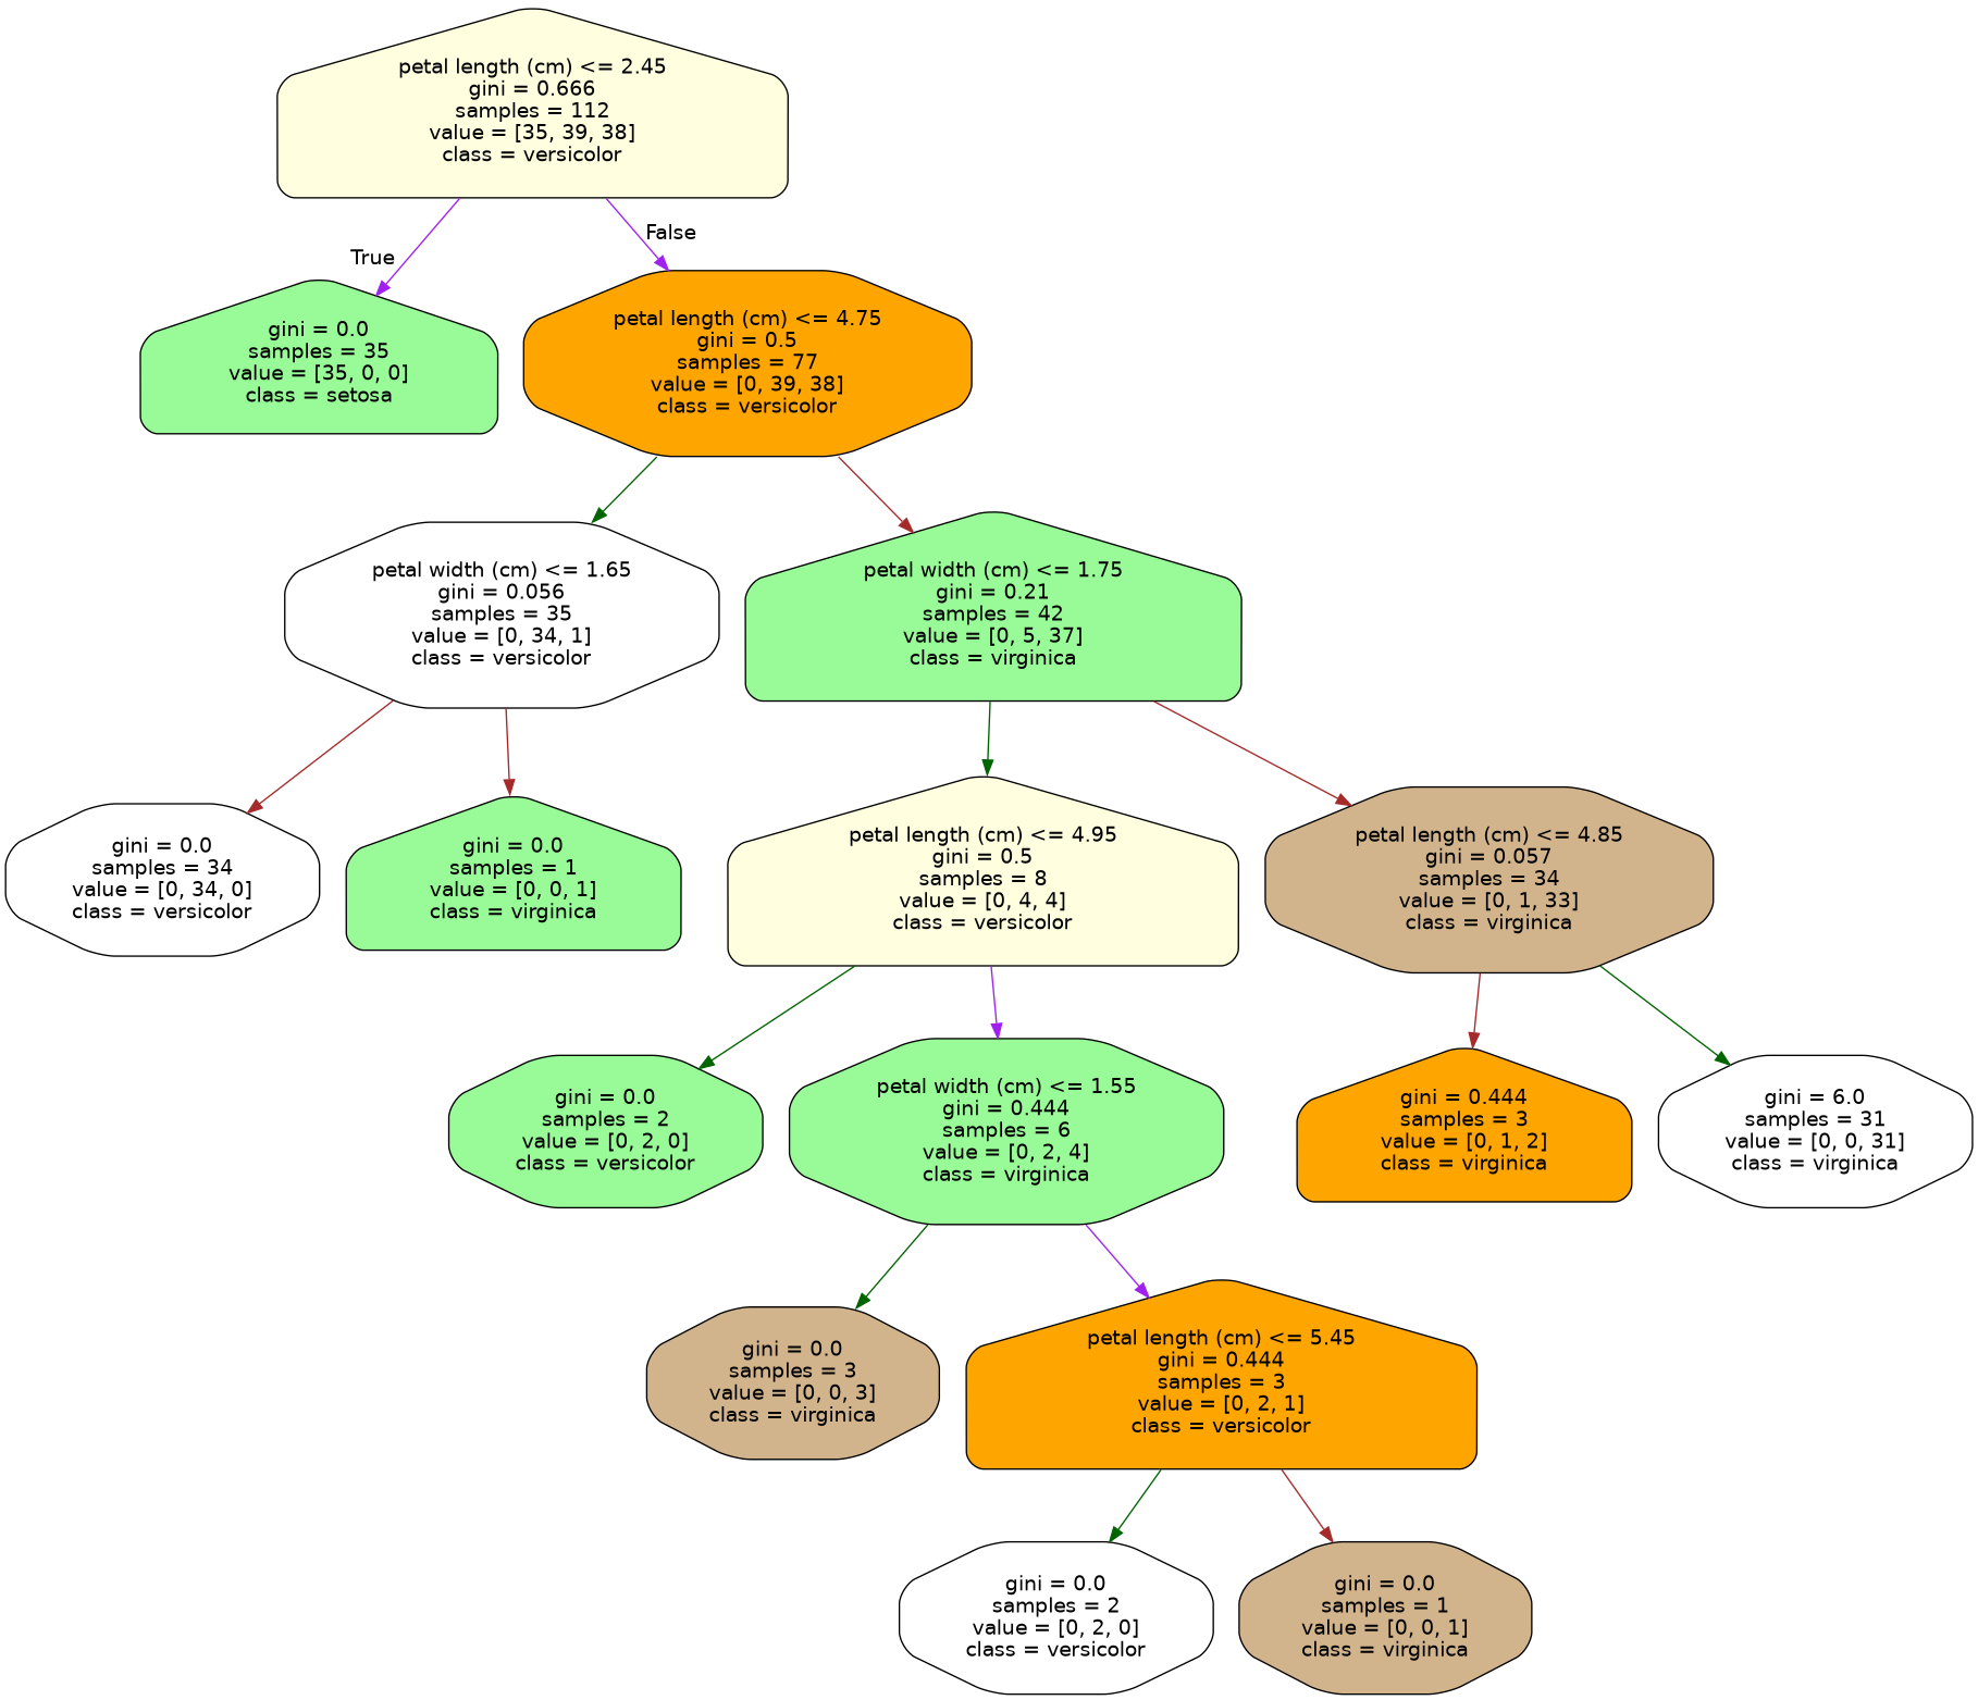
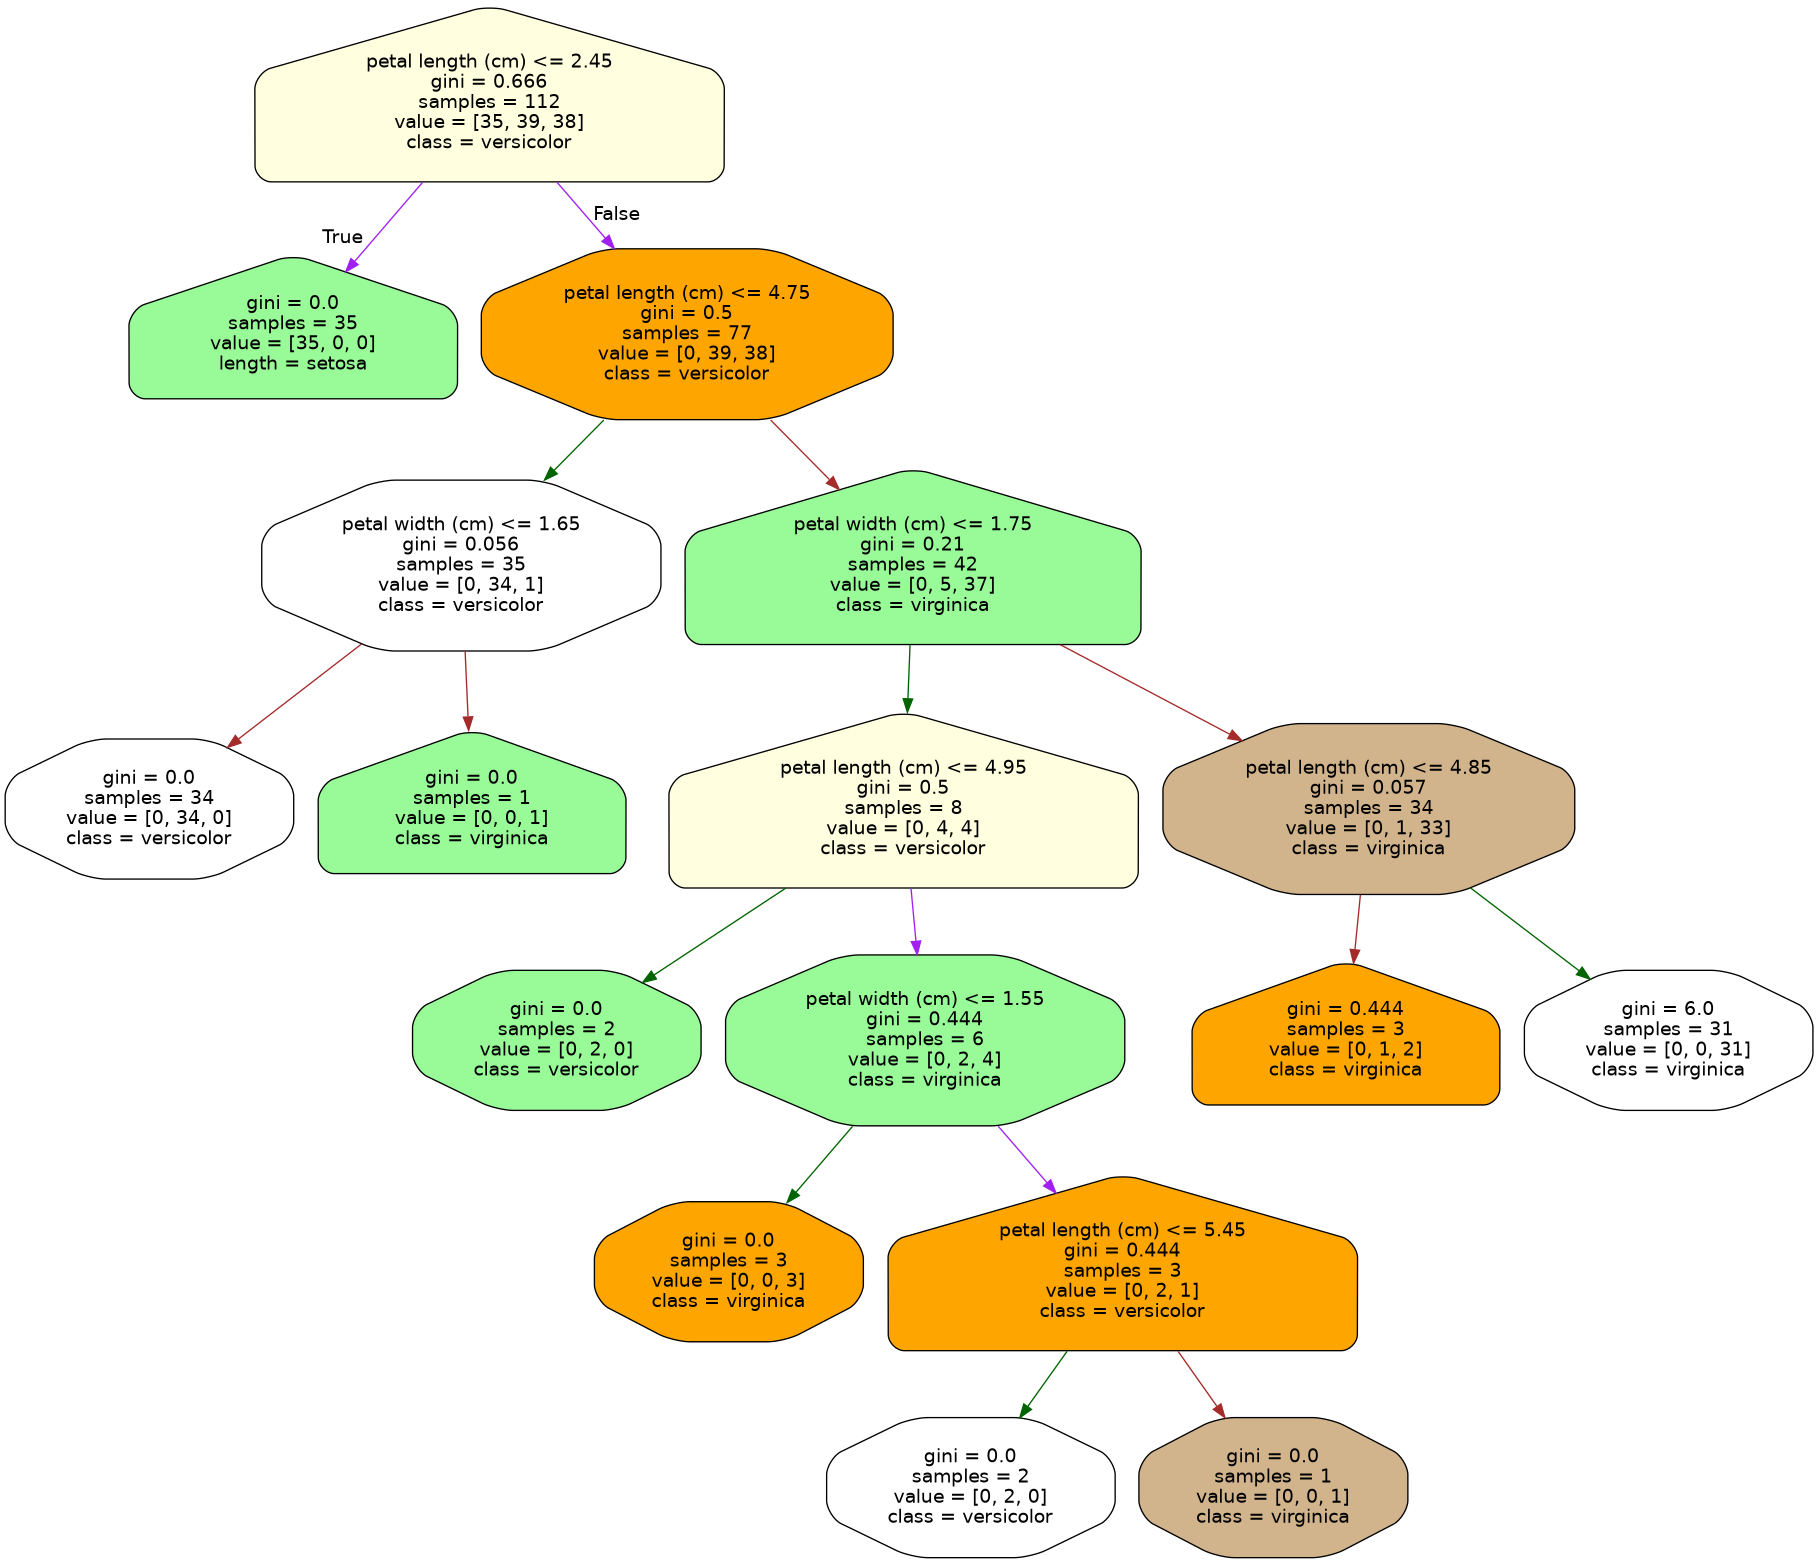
  digraph {
    node [color=black fillcolor=palegreen fontname=helvetica shape=octagon style="filled, rounded"]
    edge [color=darkgreen fontname=helvetica]
    n1 [fillcolor=lightyellow label="petal length (cm) <= 2.45\ngini = 0.666\nsamples = 112\nvalue = [35, 39, 38]\nclass = versicolor" shape=house]
-   n2 [label="gini = 0.0\nsamples = 35\nvalue = [35, 0, 0]\nclass = setosa" shape=house]
+   n2 [label="gini = 0.0\nsamples = 35\nvalue = [35, 0, 0]\nlength = setosa" shape=house]
    n3 [fillcolor=orange label="petal length (cm) <= 4.75\ngini = 0.5\nsamples = 77\nvalue = [0, 39, 38]\nclass = versicolor"]
    n4 [fillcolor=white label="petal width (cm) <= 1.65\ngini = 0.056\nsamples = 35\nvalue = [0, 34, 1]\nclass = versicolor"]
    n5 [label="petal width (cm) <= 1.75\ngini = 0.21\nsamples = 42\nvalue = [0, 5, 37]\nclass = virginica" shape=house]
    n6 [fillcolor=white label="gini = 0.0\nsamples = 34\nvalue = [0, 34, 0]\nclass = versicolor"]
    n7 [label="gini = 0.0\nsamples = 1\nvalue = [0, 0, 1]\nclass = virginica" shape=house]
    n8 [fillcolor=lightyellow label="petal length (cm) <= 4.95\ngini = 0.5\nsamples = 8\nvalue = [0, 4, 4]\nclass = versicolor" shape=house]
    n9 [fillcolor=tan label="petal length (cm) <= 4.85\ngini = 0.057\nsamples = 34\nvalue = [0, 1, 33]\nclass = virginica"]
    n10 [label="gini = 0.0\nsamples = 2\nvalue = [0, 2, 0]\nclass = versicolor"]
    n11 [label="petal width (cm) <= 1.55\ngini = 0.444\nsamples = 6\nvalue = [0, 2, 4]\nclass = virginica"]
    n12 [fillcolor=orange label="gini = 0.444\nsamples = 3\nvalue = [0, 1, 2]\nclass = virginica" shape=house]
    n13 [fillcolor=white label="gini = 6.0\nsamples = 31\nvalue = [0, 0, 31]\nclass = virginica"]
-   n14 [fillcolor=tan label="gini = 0.0\nsamples = 3\nvalue = [0, 0, 3]\nclass = virginica"]
+   n14 [fillcolor=orange label="gini = 0.0\nsamples = 3\nvalue = [0, 0, 3]\nclass = virginica"]
    n15 [fillcolor=orange label="petal length (cm) <= 5.45\ngini = 0.444\nsamples = 3\nvalue = [0, 2, 1]\nclass = versicolor" shape=house]
    n16 [fillcolor=white label="gini = 0.0\nsamples = 2\nvalue = [0, 2, 0]\nclass = versicolor"]
    n17 [fillcolor=tan label="gini = 0.0\nsamples = 1\nvalue = [0, 0, 1]\nclass = virginica"]
    n1 -> n2 [color=purple headlabel=True labelangle=45 labeldistance=2.5]
    n1 -> n3 [color=purple headlabel=False labelangle=-45 labeldistance=2.5]
    n3 -> n4
    n3 -> n5 [color=brown]
    n4 -> n6 [color=brown]
    n4 -> n7 [color=brown]
    n5 -> n8
    n5 -> n9 [color=brown]
    n8 -> n10
    n8 -> n11 [color=purple]
    n9 -> n12 [color=brown]
    n9 -> n13
    n11 -> n14
    n11 -> n15 [color=purple]
    n15 -> n16
    n15 -> n17 [color=brown]
  }
